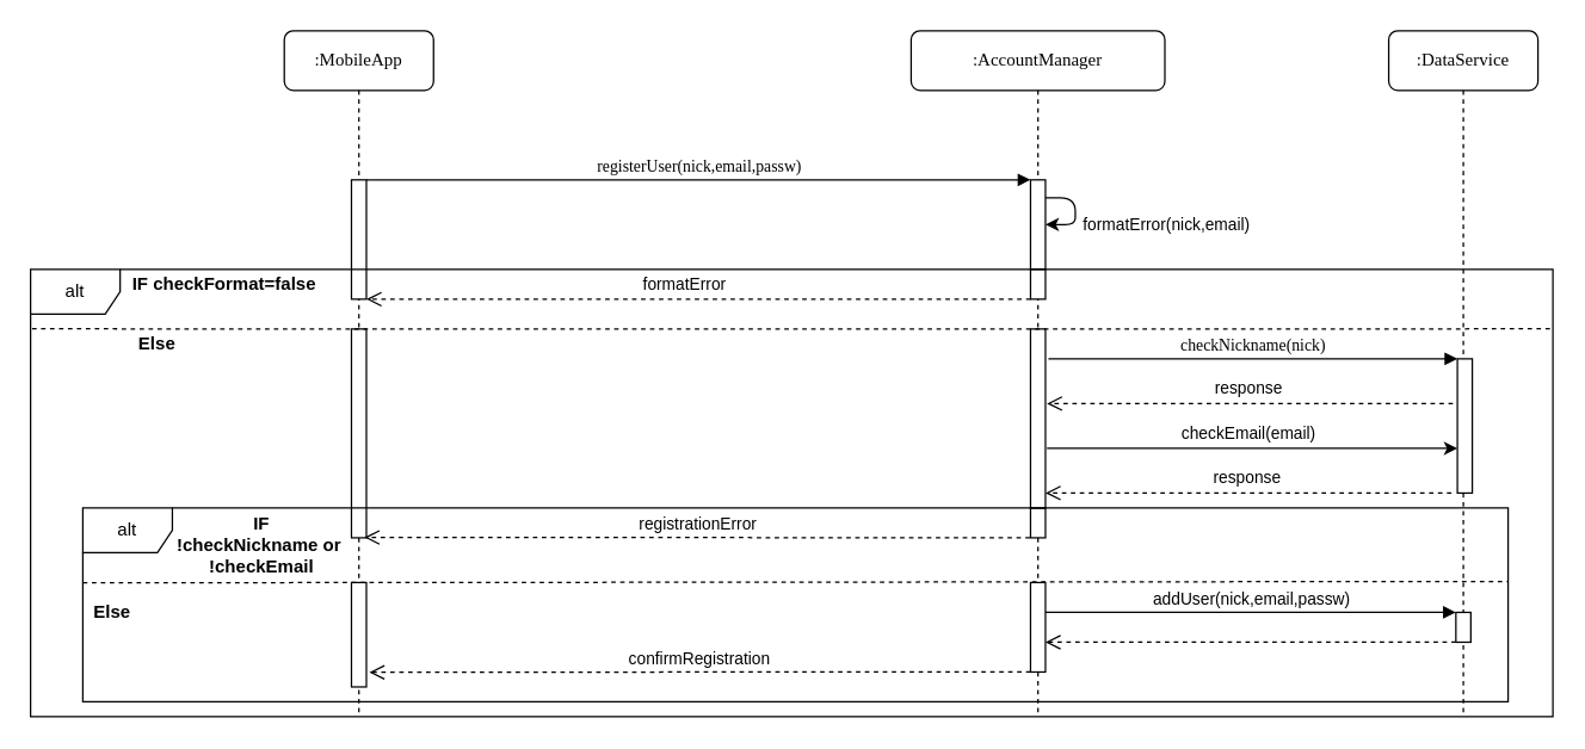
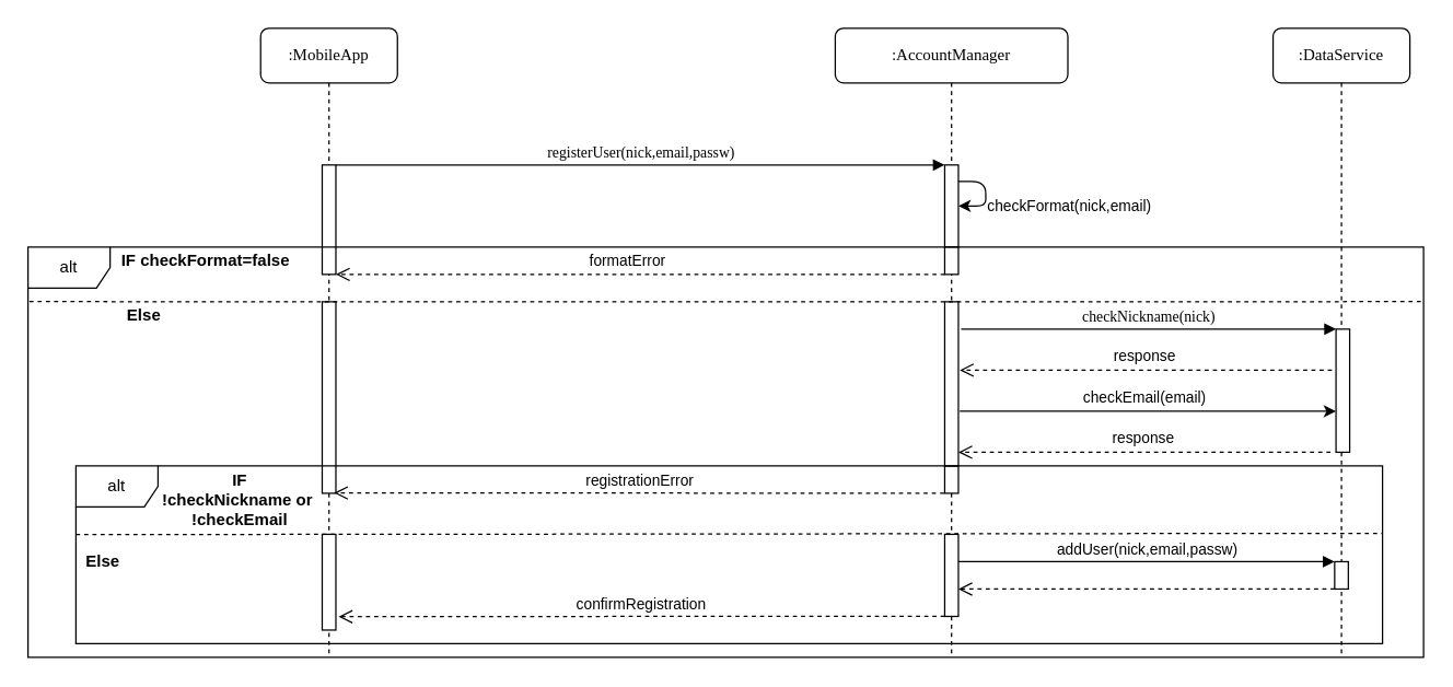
  <mxCell id="0" />
  <mxCell id="1" parent="0" />
  <mxCell id="2" value=":AccountManager" style="shape=umlLifeline;perimeter=lifelinePerimeter;whiteSpace=wrap;html=1;container=1;collapsible=0;recursiveResize=0;outlineConnect=0;rounded=1;shadow=0;comic=0;labelBackgroundColor=none;strokeWidth=1;fontFamily=Verdana;fontSize=12;align=center;" parent="1" vertex="1"><mxGeometry x="610" y="20" width="170" height="460" as="geometry" /></mxCell>
  <mxCell id="3" value="" style="html=1;points=[];perimeter=orthogonalPerimeter;rounded=0;shadow=0;comic=0;labelBackgroundColor=none;strokeWidth=1;fontFamily=Verdana;fontSize=12;align=center;" parent="2" vertex="1"><mxGeometry x="80" y="100" width="10" height="60" as="geometry" /></mxCell>
  <mxCell id="4" value="" style="html=1;points=[];perimeter=orthogonalPerimeter;rounded=0;shadow=0;comic=0;labelBackgroundColor=none;strokeWidth=1;fontFamily=Verdana;fontSize=12;align=center;" vertex="1" parent="2"><mxGeometry x="80" y="320" width="10" height="20" as="geometry" /></mxCell>
  <mxCell id="5" value="" style="html=1;points=[];perimeter=orthogonalPerimeter;rounded=0;shadow=0;comic=0;labelBackgroundColor=none;strokeWidth=1;fontFamily=Verdana;fontSize=12;align=center;" vertex="1" parent="2"><mxGeometry x="80" y="370" width="10" height="60" as="geometry" /></mxCell>
  <mxCell id="6" value="" style="endArrow=classic;html=1;" edge="1" parent="2" source="3" target="3"><mxGeometry width="50" height="50" relative="1" as="geometry"><mxPoint x="100" y="110" as="sourcePoint" /><mxPoint x="100" y="130.14" as="targetPoint" /><Array as="points"><mxPoint x="110" y="112" /><mxPoint x="110" y="130" /></Array></mxGeometry></mxCell>
  <mxCell id="7" value="" style="html=1;points=[];perimeter=orthogonalPerimeter;rounded=0;shadow=0;comic=0;labelBackgroundColor=none;strokeWidth=1;fontFamily=Verdana;fontSize=12;align=center;" vertex="1" parent="2"><mxGeometry x="80" y="200" width="10" height="120" as="geometry" /></mxCell>
  <mxCell id="8" value="" style="html=1;points=[];perimeter=orthogonalPerimeter;rounded=0;shadow=0;comic=0;labelBackgroundColor=none;strokeWidth=1;fontFamily=Verdana;fontSize=12;align=center;" vertex="1" parent="2"><mxGeometry x="80" y="160" width="10" height="20" as="geometry" /></mxCell>
  <mxCell id="9" value="addUser(nick,email,passw)" style="html=1;verticalAlign=bottom;endArrow=block;labelBackgroundColor=none;fontSize=11;" edge="1" parent="2" target="12"><mxGeometry width="80" relative="1" as="geometry"><mxPoint x="90" y="390" as="sourcePoint" /><mxPoint x="170" y="390" as="targetPoint" /></mxGeometry></mxCell>
  <mxCell id="10" value=":DataService" style="shape=umlLifeline;perimeter=lifelinePerimeter;whiteSpace=wrap;html=1;container=1;collapsible=0;recursiveResize=0;outlineConnect=0;rounded=1;shadow=0;comic=0;labelBackgroundColor=none;strokeWidth=1;fontFamily=Verdana;fontSize=12;align=center;" parent="1" vertex="1"><mxGeometry x="930" y="20" width="100" height="460" as="geometry" /></mxCell>
  <mxCell id="11" value="" style="html=1;points=[];perimeter=orthogonalPerimeter;rounded=0;shadow=0;comic=0;labelBackgroundColor=none;strokeWidth=1;fontFamily=Verdana;fontSize=12;align=center;" parent="10" vertex="1"><mxGeometry x="46" y="220" width="10" height="90" as="geometry" /></mxCell>
  <mxCell id="12" value="" style="html=1;points=[];perimeter=orthogonalPerimeter;rounded=0;shadow=0;comic=0;labelBackgroundColor=none;strokeWidth=1;fontFamily=Verdana;fontSize=12;align=center;" vertex="1" parent="10"><mxGeometry x="45" y="390" width="10" height="20" as="geometry" /></mxCell>
  <mxCell id="13" value=":MobileApp" style="shape=umlLifeline;perimeter=lifelinePerimeter;whiteSpace=wrap;html=1;container=1;collapsible=0;recursiveResize=0;outlineConnect=0;rounded=1;shadow=0;comic=0;labelBackgroundColor=none;strokeWidth=1;fontFamily=Verdana;fontSize=12;align=center;" parent="1" vertex="1"><mxGeometry x="190" y="20" width="100" height="460" as="geometry" /></mxCell>
  <mxCell id="14" value="" style="html=1;points=[];perimeter=orthogonalPerimeter;rounded=0;shadow=0;comic=0;labelBackgroundColor=none;strokeWidth=1;fontFamily=Verdana;fontSize=12;align=center;" parent="13" vertex="1"><mxGeometry x="45" y="100" width="10" height="80" as="geometry" /></mxCell>
  <mxCell id="15" value="" style="html=1;points=[];perimeter=orthogonalPerimeter;rounded=0;shadow=0;comic=0;labelBackgroundColor=none;strokeWidth=1;fontFamily=Verdana;fontSize=12;align=center;" vertex="1" parent="13"><mxGeometry x="45" y="200" width="10" height="140" as="geometry" /></mxCell>
  <mxCell id="16" value="" style="html=1;points=[];perimeter=orthogonalPerimeter;rounded=0;shadow=0;comic=0;labelBackgroundColor=none;strokeWidth=1;fontFamily=Verdana;fontSize=12;align=center;" vertex="1" parent="13"><mxGeometry x="45" y="370" width="10" height="70" as="geometry" /></mxCell>
  <mxCell id="17" value="&lt;font style=&quot;font-size: 11px&quot;&gt;registerUser(nick,email,passw)&lt;/font&gt;" style="html=1;verticalAlign=bottom;endArrow=block;entryX=0;entryY=0;labelBackgroundColor=none;fontFamily=Verdana;fontSize=12;edgeStyle=elbowEdgeStyle;elbow=vertical;" parent="1" source="14" target="3" edge="1"><mxGeometry relative="1" as="geometry"><mxPoint x="310" y="130" as="sourcePoint" /></mxGeometry></mxCell>
  <mxCell id="18" value="checkNickname(nick)" style="html=1;verticalAlign=bottom;endArrow=block;entryX=0;entryY=0;labelBackgroundColor=none;fontFamily=Verdana;fontSize=11;edgeStyle=elbowEdgeStyle;elbow=vertical;" parent="1" edge="1"><mxGeometry relative="1" as="geometry"><mxPoint x="702" y="240" as="sourcePoint" /><mxPoint x="976" y="240" as="targetPoint" /><Array as="points"><mxPoint x="941" y="240" /></Array><mxPoint as="offset" /></mxGeometry></mxCell>
  <mxCell id="19" value="IF &lt;br&gt;!checkNickname or&amp;nbsp;&lt;br&gt;!checkEmail" style="text;html=1;strokeColor=none;align=center;verticalAlign=middle;whiteSpace=wrap;rounded=0;fontStyle=1" vertex="1" parent="1"><mxGeometry y="345" width="170" height="40" as="geometry" x="90" /></mxCell>
  <mxCell id="20" value="" style="html=1;verticalAlign=bottom;endArrow=open;dashed=1;endSize=8;" edge="1" parent="1"><mxGeometry relative="1" as="geometry"><mxPoint x="973" y="270" as="sourcePoint" /><mxPoint x="701" y="270" as="targetPoint" /><Array as="points"><mxPoint x="901" y="270" /></Array></mxGeometry></mxCell>
  <mxCell id="21" value="response" style="text;html=1;align=center;verticalAlign=middle;resizable=0;points=[];autosize=1;fontSize=11;" vertex="1" parent="1"><mxGeometry x="806" y="250" width="60" height="20" as="geometry" /></mxCell>
  <mxCell id="22" value="registrationError" style="html=1;verticalAlign=bottom;endArrow=open;dashed=1;endSize=8;labelBackgroundColor=none;exitX=-0.044;exitY=0.998;exitDx=0;exitDy=0;exitPerimeter=0;entryX=0.866;entryY=0.998;entryDx=0;entryDy=0;entryPerimeter=0;" edge="1" parent="1" source="4" target="15"><mxGeometry relative="1" as="geometry"><mxPoint x="690" y="389" as="sourcePoint" /><mxPoint x="246" y="390" as="targetPoint" /></mxGeometry></mxCell>
  <mxCell id="23" value="Else" style="text;html=1;strokeColor=none;align=center;verticalAlign=middle;whiteSpace=wrap;rounded=0;fontStyle=1" vertex="1" parent="1"><mxGeometry x="60" y="400" width="30" height="20" as="geometry" /></mxCell>
  <mxCell id="24" style="edgeStyle=orthogonalEdgeStyle;rounded=0;orthogonalLoop=1;jettySize=auto;html=1;" edge="1" parent="1"><mxGeometry relative="1" as="geometry"><mxPoint x="701" y="300.034" as="sourcePoint" /><mxPoint x="976" y="300.034" as="targetPoint" /><Array as="points"><mxPoint x="961" y="300" /><mxPoint x="961" y="300" /></Array></mxGeometry></mxCell>
  <mxCell id="25" value="checkEmail(email)" style="text;html=1;align=center;verticalAlign=middle;resizable=0;points=[];autosize=1;fontSize=11;" vertex="1" parent="1"><mxGeometry x="781" y="280" width="110" height="20" as="geometry" /></mxCell>
  <mxCell id="26" value="" style="html=1;verticalAlign=bottom;endArrow=open;dashed=1;endSize=8;" edge="1" parent="1"><mxGeometry relative="1" as="geometry"><mxPoint x="972" y="330" as="sourcePoint" /><mxPoint x="700" y="330" as="targetPoint" /><Array as="points"><mxPoint x="900" y="330" /></Array></mxGeometry></mxCell>
  <mxCell id="27" value="response" style="text;html=1;align=center;verticalAlign=middle;resizable=0;points=[];autosize=1;fontSize=11;" vertex="1" parent="1"><mxGeometry x="805" y="310" width="60" height="20" as="geometry" /></mxCell>
- <mxCell id="28" value="formatError(nick,email)" style="text;html=1;strokeColor=none;fillColor=none;align=center;verticalAlign=middle;whiteSpace=wrap;rounded=0;fontSize=11;" vertex="1" parent="1"><mxGeometry x="716" y="140" width="131" height="20" as="geometry" /></mxCell>
+ <mxCell id="28" value="checkFormat(nick,email)" style="text;html=1;strokeColor=none;fillColor=none;align=center;verticalAlign=middle;whiteSpace=wrap;rounded=0;fontSize=11;" vertex="1" parent="1"><mxGeometry x="716" y="140" width="131" height="20" as="geometry" /></mxCell>
  <mxCell id="29" value="IF checkFormat=false" style="text;html=1;strokeColor=none;align=center;verticalAlign=middle;whiteSpace=wrap;rounded=0;fontStyle=1" vertex="1" parent="1"><mxGeometry x="85" y="180" width="130" height="20" as="geometry" /></mxCell>
  <mxCell id="30" value="" style="endArrow=none;dashed=1;html=1;entryX=1;entryY=0.133;entryDx=0;entryDy=0;entryPerimeter=0;exitX=0.001;exitY=0.133;exitDx=0;exitDy=0;exitPerimeter=0;" edge="1" parent="1" source="39" target="39"><mxGeometry width="50" height="50" relative="1" as="geometry"><mxPoint x="30" y="220" as="sourcePoint" /><mxPoint x="1040" y="219" as="targetPoint" /><Array as="points"><mxPoint x="530" y="220" /></Array></mxGeometry></mxCell>
  <mxCell id="31" value="Else" style="text;html=1;strokeColor=none;align=center;verticalAlign=middle;whiteSpace=wrap;rounded=0;fontStyle=1" vertex="1" parent="1"><mxGeometry y="220" width="30" height="20" as="geometry" x="90" /></mxCell>
  <mxCell id="32" value="" style="html=1;points=[];perimeter=orthogonalPerimeter;rounded=0;shadow=0;comic=0;labelBackgroundColor=none;strokeWidth=1;fontFamily=Verdana;fontSize=12;align=center;" vertex="1" parent="1"><mxGeometry x="690" y="180" width="10" as="geometry" /></mxCell>
  <mxCell id="33" value="" style="html=1;verticalAlign=bottom;endArrow=open;dashed=1;endSize=8;" edge="1" parent="1" source="12"><mxGeometry relative="1" as="geometry"><mxPoint x="977" y="430" as="sourcePoint" /><mxPoint x="700" y="430" as="targetPoint" /><Array as="points" /></mxGeometry></mxCell>
  <mxCell id="34" value="confirmRegistration" style="html=1;verticalAlign=bottom;endArrow=open;dashed=1;endSize=8;labelBackgroundColor=none;entryX=1.2;entryY=0.86;entryDx=0;entryDy=0;entryPerimeter=0;" edge="1" parent="1" source="5" target="16"><mxGeometry relative="1" as="geometry"><mxPoint x="500" y="470" as="sourcePoint" /><mxPoint x="245" y="480" as="targetPoint" /><Array as="points"><mxPoint x="470" y="450" /></Array></mxGeometry></mxCell>
  <mxCell id="35" value="" style="html=1;verticalAlign=bottom;endArrow=open;dashed=1;endSize=8;" edge="1" parent="1" target="14"><mxGeometry relative="1" as="geometry"><mxPoint x="690" y="200" as="sourcePoint" /><mxPoint x="610" y="190" as="targetPoint" /></mxGeometry></mxCell>
  <mxCell id="36" value="formatError" style="edgeLabel;html=1;align=center;verticalAlign=middle;resizable=0;points=[];labelBackgroundColor=none;" vertex="1" connectable="0" parent="35"><mxGeometry x="-0.148" relative="1" as="geometry"><mxPoint x="-43" y="-10.03" as="offset" /></mxGeometry></mxCell>
  <mxCell id="37" value="" style="endArrow=none;dashed=1;html=1;labelBackgroundColor=none;fontSize=11;exitX=-0.001;exitY=0.386;exitDx=0;exitDy=0;exitPerimeter=0;entryX=1;entryY=0.379;entryDx=0;entryDy=0;entryPerimeter=0;" edge="1" parent="1" target="38"><mxGeometry width="50" height="50" relative="1" as="geometry"><mxPoint x="55.045" y="390.18" as="sourcePoint" /><mxPoint x="1010" y="388" as="targetPoint" /></mxGeometry></mxCell>
  <mxCell id="38" value="alt" style="shape=umlFrame;whiteSpace=wrap;html=1;" vertex="1" parent="1"><mxGeometry x="55" y="340" width="955" height="130" as="geometry" /></mxCell>
  <mxCell id="39" value="alt" style="shape=umlFrame;whiteSpace=wrap;html=1;" vertex="1" parent="1"><mxGeometry x="20" y="180" width="1020" height="300" as="geometry" /></mxCell>
